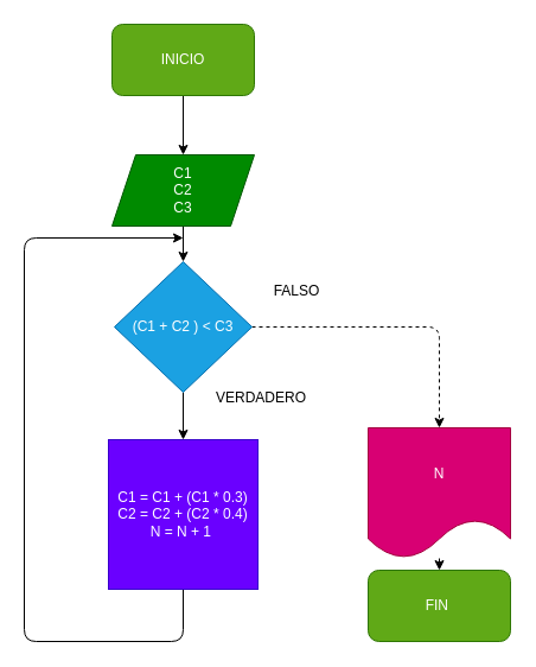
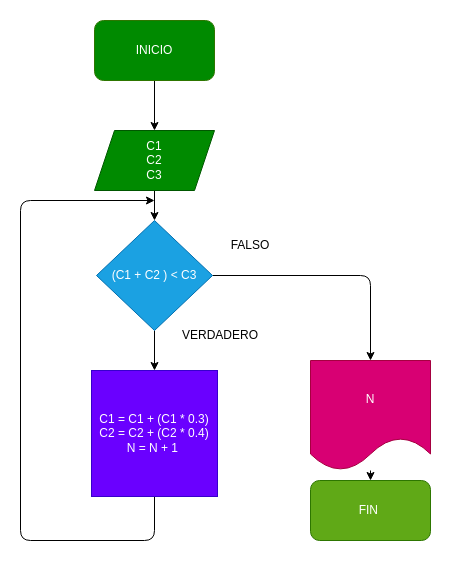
  <mxCell id="0" />
  <mxCell id="1" parent="0" />
  <mxCell id="2" value="" style="edgeStyle=none;html=1;" edge="1" parent="1" source="3"><mxGeometry relative="1" as="geometry"><mxPoint x="154" y="130" as="targetPoint" /></mxGeometry></mxCell>
- <mxCell id="3" value="INICIO" style="rounded=1;whiteSpace=wrap;html=1;fillColor=#60a917;fontColor=#ffffff;strokeColor=#2D7600;" vertex="1" parent="1"><mxGeometry x="94" y="20" width="120" height="60" as="geometry" /></mxCell>
+ <mxCell id="3" value="INICIO" style="rounded=1;whiteSpace=wrap;html=1;fillColor=#008a00;fontColor=#ffffff;strokeColor=#2D7600;" vertex="1" parent="1"><mxGeometry x="94" y="20" width="120" height="60" as="geometry" /></mxCell>
  <mxCell id="4" value="" style="edgeStyle=none;html=1;" edge="1" parent="1" target="7"><mxGeometry relative="1" as="geometry"><mxPoint x="154" y="190" as="sourcePoint" /></mxGeometry></mxCell>
  <mxCell id="5" value="" style="edgeStyle=none;html=1;" edge="1" parent="1" source="7" target="10"><mxGeometry relative="1" as="geometry" /></mxCell>
- <mxCell id="6" style="edgeStyle=none;html=1;exitX=1;exitY=0.5;exitDx=0;exitDy=0;entryX=0.5;entryY=0;entryDx=0;entryDy=0;dashed=1;" edge="1" parent="1" source="7" target="12"><mxGeometry relative="1" as="geometry"><Array as="points"><mxPoint x="370" y="275" /></Array></mxGeometry></mxCell>
+ <mxCell id="6" style="edgeStyle=none;html=1;exitX=1;exitY=0.5;exitDx=0;exitDy=0;entryX=0.5;entryY=0;entryDx=0;entryDy=0;" edge="1" parent="1" source="7" target="12"><mxGeometry relative="1" as="geometry"><Array as="points"><mxPoint x="370" y="275" /></Array></mxGeometry></mxCell>
  <mxCell id="7" value="(C1 + C2 ) &amp;lt; C3" style="rhombus;whiteSpace=wrap;html=1;fillColor=#1ba1e2;fontColor=#ffffff;strokeColor=#006EAF;" vertex="1" parent="1"><mxGeometry x="96" y="220" width="116" height="110" as="geometry" /></mxCell>
  <mxCell id="8" value="C1&lt;br&gt;C2&lt;br&gt;C3" style="shape=parallelogram;perimeter=parallelogramPerimeter;whiteSpace=wrap;html=1;fixedSize=1;fillColor=#008a00;fontColor=#ffffff;strokeColor=#005700;" vertex="1" parent="1"><mxGeometry x="94" y="130" width="120" height="60" as="geometry" /></mxCell>
  <mxCell id="9" style="edgeStyle=none;html=1;exitX=0.5;exitY=1;exitDx=0;exitDy=0;" edge="1" parent="1" source="10"><mxGeometry relative="1" as="geometry"><mxPoint x="154" y="200" as="targetPoint" /><Array as="points"><mxPoint x="154" y="540" /><mxPoint x="20" y="540" /><mxPoint x="20" y="200" /></Array></mxGeometry></mxCell>
  <mxCell id="10" value="C1 = C1 + (C1 * 0.3)&lt;br&gt;C2 = C2 + (C2 * 0.4)&lt;br&gt;N = N + 1&amp;nbsp;" style="whiteSpace=wrap;html=1;aspect=fixed;fillColor=#6a00ff;fontColor=#ffffff;strokeColor=#3700CC;" vertex="1" parent="1"><mxGeometry x="91" y="370" width="126" height="126" as="geometry" /></mxCell>
  <mxCell id="11" value="" style="edgeStyle=none;html=1;" edge="1" parent="1" source="12" target="13"><mxGeometry relative="1" as="geometry" /></mxCell>
  <mxCell id="12" value="N" style="shape=document;whiteSpace=wrap;html=1;boundedLbl=1;fillColor=#d80073;fontColor=#ffffff;strokeColor=#A50040;" vertex="1" parent="1"><mxGeometry x="310" y="360" width="120" height="110" as="geometry" /></mxCell>
  <mxCell id="13" value="FIN&amp;nbsp;" style="rounded=1;whiteSpace=wrap;html=1;fillColor=#60a917;fontColor=#ffffff;strokeColor=#2D7600;" vertex="1" parent="1"><mxGeometry x="310" y="480" width="120" height="60" as="geometry" /></mxCell>
  <mxCell id="14" value="FALSO" style="text;html=1;strokeColor=none;fillColor=none;align=center;verticalAlign=middle;whiteSpace=wrap;rounded=0;" vertex="1" parent="1"><mxGeometry x="220" y="230" width="60" height="30" as="geometry" /></mxCell>
  <mxCell id="15" value="VERDADERO" style="text;html=1;strokeColor=none;fillColor=none;align=center;verticalAlign=middle;whiteSpace=wrap;rounded=0;" vertex="1" parent="1"><mxGeometry x="190" y="320" width="60" height="30" as="geometry" /></mxCell>
